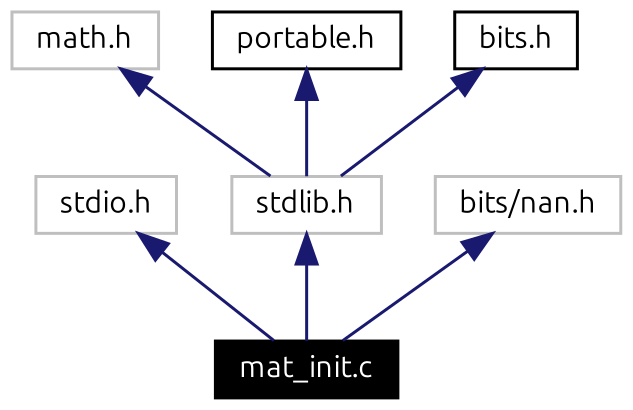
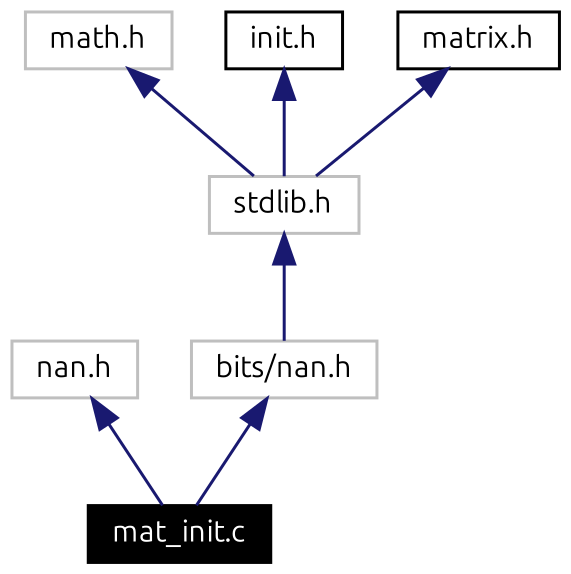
  digraph {
    fontname=Ubuntu
    node [color=grey75 fontname=Ubuntu fontsize=10 shape=box]
    edge [color=midnightblue dir=back fontname=Ubuntu fontsize=10 style=solid]
    n1 [color=black fontcolor=white height=0.2 label="mat_init.c" style=filled width=0.4]
-   n2 [height=0.2 label="stdio.h" width=0.4]
+   n2 [height=0.2 label="nan.h" width=0.4]
    n3 [height=0.2 label="math.h" width=0.4]
    n4 [height=0.2 label="stdlib.h" width=0.4]
    n5 [height=0.2 label="bits/nan.h" width=0.4]
-   n6 [color=black height=0.2 label="portable.h" width=0.4]
-   n7 [color=black height=0.2 label="bits.h" width=0.4]
+   n6 [color=black height=0.2 label="init.h" width=0.4]
+   n7 [color=black height=0.2 label="matrix.h" width=0.4]
    n2 -> n1
    n3 -> n4
-   n4 -> n1
+   n4 -> n5
    n5 -> n1
    n6 -> n4
    n7 -> n4
  }
